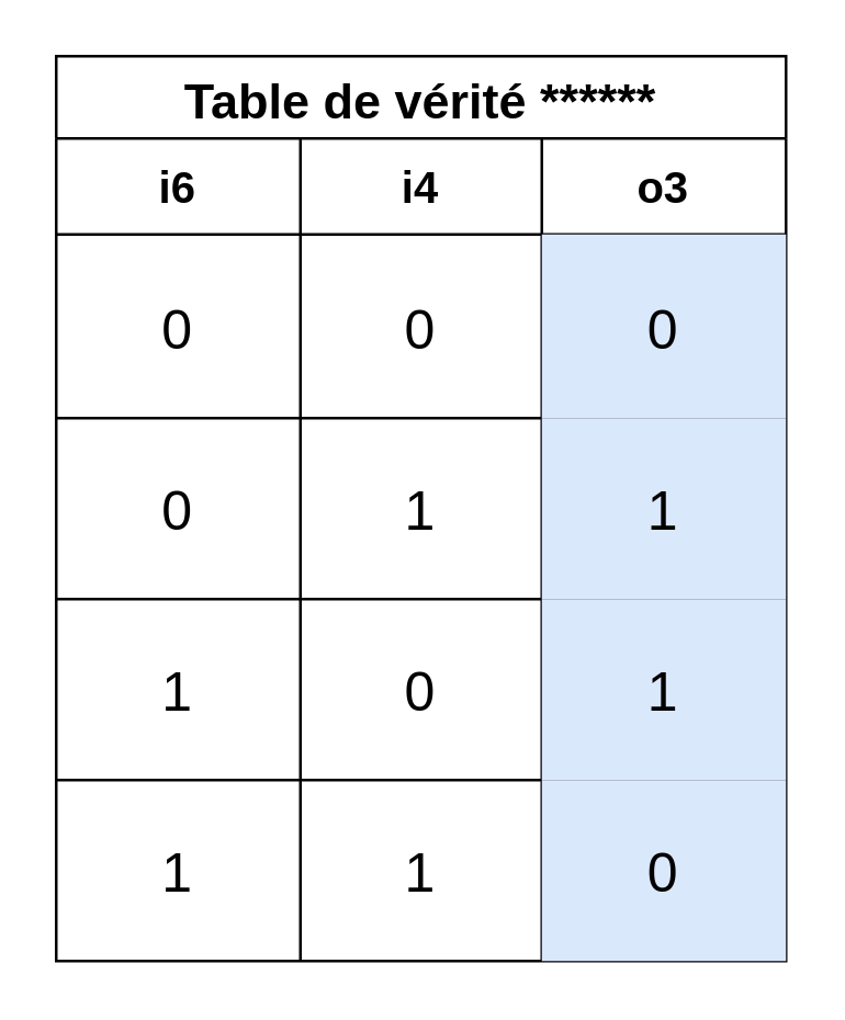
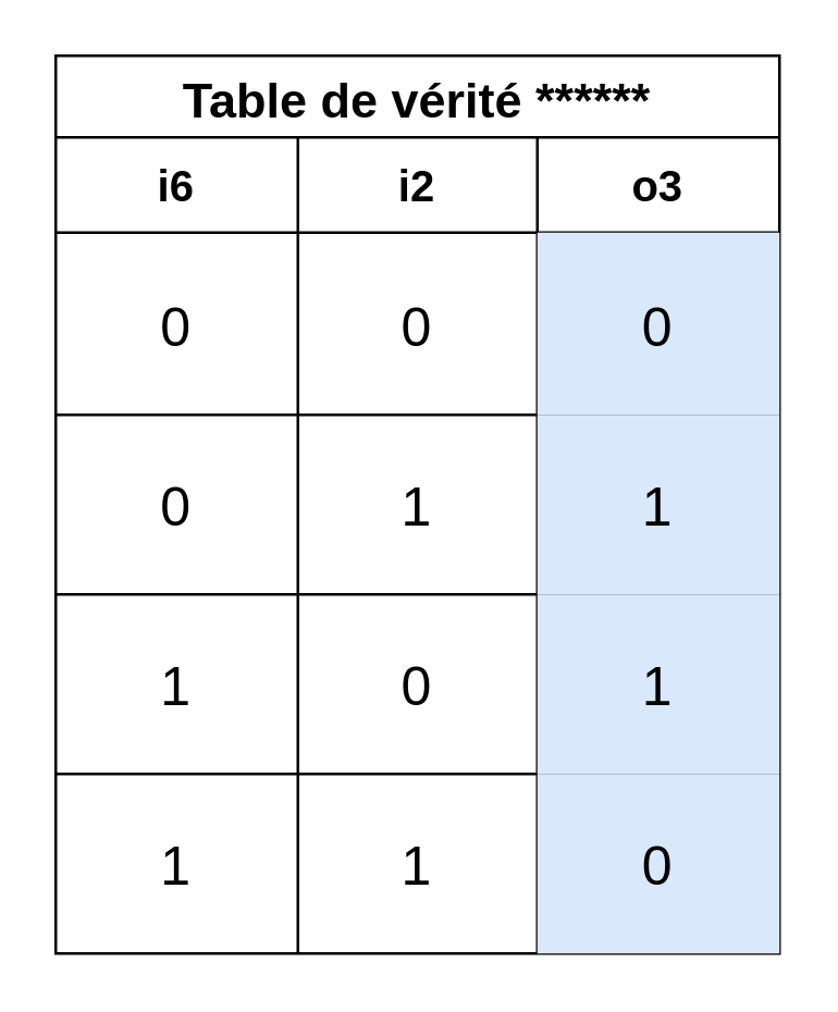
  <mxCell id="0" />
  <mxCell id="1" parent="0" />
  <mxCell id="2" value="Table de vérité ******" style="shape=table;startSize=30;container=1;collapsible=0;childLayout=tableLayout;fontStyle=1;align=center;fontSize=18;" vertex="1" parent="1"><mxGeometry x="20" y="20" width="266" height="330" as="geometry" /></mxCell>
  <mxCell id="3" value="" style="shape=tableRow;horizontal=0;startSize=0;swimlaneHead=0;swimlaneBody=0;top=0;left=0;bottom=0;right=0;collapsible=0;dropTarget=0;fillColor=none;points=[[0,0.5],[1,0.5]];portConstraint=eastwest;" vertex="1" parent="2"><mxGeometry y="30" width="266" height="35" as="geometry" /></mxCell>
  <mxCell id="4" value="i6" style="shape=partialRectangle;html=1;whiteSpace=wrap;connectable=0;fillColor=none;top=0;left=0;bottom=0;right=0;overflow=hidden;fontSize=16;fontStyle=1" vertex="1" parent="3"><mxGeometry width="89" height="35" as="geometry"><mxRectangle width="89" height="35" as="alternateBounds" /></mxGeometry></mxCell>
- <mxCell id="5" value="i4" style="shape=partialRectangle;html=1;whiteSpace=wrap;connectable=0;fillColor=none;top=0;left=0;bottom=0;right=0;overflow=hidden;fontSize=16;fontStyle=1" vertex="1" parent="3"><mxGeometry x="89" width="88" height="35" as="geometry"><mxRectangle width="88" height="35" as="alternateBounds" /></mxGeometry></mxCell>
+ <mxCell id="5" value="i2" style="shape=partialRectangle;html=1;whiteSpace=wrap;connectable=0;fillColor=none;top=0;left=0;bottom=0;right=0;overflow=hidden;fontSize=16;fontStyle=1" vertex="1" parent="3"><mxGeometry x="89" width="88" height="35" as="geometry"><mxRectangle width="88" height="35" as="alternateBounds" /></mxGeometry></mxCell>
  <mxCell id="6" value="o3" style="shape=partialRectangle;html=1;whiteSpace=wrap;connectable=0;fillColor=none;top=0;left=0;bottom=0;right=0;overflow=hidden;fontSize=16;fontStyle=1" vertex="1" parent="3"><mxGeometry x="177" width="89" height="35" as="geometry"><mxRectangle width="89" height="35" as="alternateBounds" /></mxGeometry></mxCell>
  <mxCell id="7" value="" style="shape=tableRow;horizontal=0;startSize=0;swimlaneHead=0;swimlaneBody=0;top=0;left=0;bottom=0;right=0;collapsible=0;dropTarget=0;fillColor=none;points=[[0,0.5],[1,0.5]];portConstraint=eastwest;" vertex="1" parent="2"><mxGeometry y="65" width="266" height="67" as="geometry" /></mxCell>
  <mxCell id="8" value="0" style="shape=partialRectangle;html=1;whiteSpace=wrap;connectable=0;fillColor=none;top=0;left=0;bottom=0;right=0;overflow=hidden;fontSize=20;" vertex="1" parent="7"><mxGeometry width="89" height="67" as="geometry"><mxRectangle width="89" height="67" as="alternateBounds" /></mxGeometry></mxCell>
  <mxCell id="9" value="0" style="shape=partialRectangle;html=1;whiteSpace=wrap;connectable=0;fillColor=none;top=0;left=0;bottom=0;right=0;overflow=hidden;fontSize=20;" vertex="1" parent="7"><mxGeometry x="89" width="88" height="67" as="geometry"><mxRectangle width="88" height="67" as="alternateBounds" /></mxGeometry></mxCell>
  <mxCell id="10" value="0" style="shape=partialRectangle;html=1;whiteSpace=wrap;connectable=0;fillColor=#dae8fc;top=0;left=0;bottom=0;right=0;overflow=hidden;fontSize=20;strokeColor=#6c8ebf;" vertex="1" parent="7"><mxGeometry x="177" width="89" height="67" as="geometry"><mxRectangle width="89" height="67" as="alternateBounds" /></mxGeometry></mxCell>
  <mxCell id="11" value="" style="shape=tableRow;horizontal=0;startSize=0;swimlaneHead=0;swimlaneBody=0;top=0;left=0;bottom=0;right=0;collapsible=0;dropTarget=0;fillColor=none;points=[[0,0.5],[1,0.5]];portConstraint=eastwest;" vertex="1" parent="2"><mxGeometry y="132" width="266" height="66" as="geometry" /></mxCell>
  <mxCell id="12" value="0" style="shape=partialRectangle;html=1;whiteSpace=wrap;connectable=0;fillColor=none;top=0;left=0;bottom=0;right=0;overflow=hidden;fontSize=20;" vertex="1" parent="11"><mxGeometry width="89" height="66" as="geometry"><mxRectangle width="89" height="66" as="alternateBounds" /></mxGeometry></mxCell>
  <mxCell id="13" value="1" style="shape=partialRectangle;html=1;whiteSpace=wrap;connectable=0;fillColor=none;top=0;left=0;bottom=0;right=0;overflow=hidden;fontSize=20;" vertex="1" parent="11"><mxGeometry x="89" width="88" height="66" as="geometry"><mxRectangle width="88" height="66" as="alternateBounds" /></mxGeometry></mxCell>
  <mxCell id="14" value="1" style="shape=partialRectangle;html=1;whiteSpace=wrap;connectable=0;fillColor=#dae8fc;top=0;left=0;bottom=0;right=0;overflow=hidden;fontSize=20;strokeColor=#6c8ebf;" vertex="1" parent="11"><mxGeometry x="177" width="89" height="66" as="geometry"><mxRectangle width="89" height="66" as="alternateBounds" /></mxGeometry></mxCell>
  <mxCell id="15" style="shape=tableRow;horizontal=0;startSize=0;swimlaneHead=0;swimlaneBody=0;top=0;left=0;bottom=0;right=0;collapsible=0;dropTarget=0;fillColor=none;points=[[0,0.5],[1,0.5]];portConstraint=eastwest;" vertex="1" parent="2"><mxGeometry y="198" width="266" height="66" as="geometry" /></mxCell>
  <mxCell id="16" value="1" style="shape=partialRectangle;html=1;whiteSpace=wrap;connectable=0;fillColor=none;top=0;left=0;bottom=0;right=0;overflow=hidden;fontSize=20;" vertex="1" parent="15"><mxGeometry width="89" height="66" as="geometry"><mxRectangle width="89" height="66" as="alternateBounds" /></mxGeometry></mxCell>
  <mxCell id="17" value="0" style="shape=partialRectangle;html=1;whiteSpace=wrap;connectable=0;fillColor=none;top=0;left=0;bottom=0;right=0;overflow=hidden;fontSize=20;" vertex="1" parent="15"><mxGeometry x="89" width="88" height="66" as="geometry"><mxRectangle width="88" height="66" as="alternateBounds" /></mxGeometry></mxCell>
  <mxCell id="18" value="1" style="shape=partialRectangle;html=1;whiteSpace=wrap;connectable=0;fillColor=#dae8fc;top=0;left=0;bottom=0;right=0;overflow=hidden;fontSize=20;strokeColor=#6c8ebf;" vertex="1" parent="15"><mxGeometry x="177" width="89" height="66" as="geometry"><mxRectangle width="89" height="66" as="alternateBounds" /></mxGeometry></mxCell>
  <mxCell id="19" style="shape=tableRow;horizontal=0;startSize=0;swimlaneHead=0;swimlaneBody=0;top=0;left=0;bottom=0;right=0;collapsible=0;dropTarget=0;fillColor=none;points=[[0,0.5],[1,0.5]];portConstraint=eastwest;" vertex="1" parent="2"><mxGeometry y="264" width="266" height="66" as="geometry" /></mxCell>
  <mxCell id="20" value="1" style="shape=partialRectangle;html=1;whiteSpace=wrap;connectable=0;fillColor=none;top=0;left=0;bottom=0;right=0;overflow=hidden;fontSize=20;" vertex="1" parent="19"><mxGeometry width="89" height="66" as="geometry"><mxRectangle width="89" height="66" as="alternateBounds" /></mxGeometry></mxCell>
  <mxCell id="21" value="1" style="shape=partialRectangle;html=1;whiteSpace=wrap;connectable=0;fillColor=none;top=0;left=0;bottom=0;right=0;overflow=hidden;fontSize=20;" vertex="1" parent="19"><mxGeometry x="89" width="88" height="66" as="geometry"><mxRectangle width="88" height="66" as="alternateBounds" /></mxGeometry></mxCell>
  <mxCell id="22" value="0" style="shape=partialRectangle;html=1;whiteSpace=wrap;connectable=0;fillColor=#dae8fc;top=0;left=0;bottom=0;right=0;overflow=hidden;fontSize=20;strokeColor=#6c8ebf;" vertex="1" parent="19"><mxGeometry x="177" width="89" height="66" as="geometry"><mxRectangle width="89" height="66" as="alternateBounds" /></mxGeometry></mxCell>
